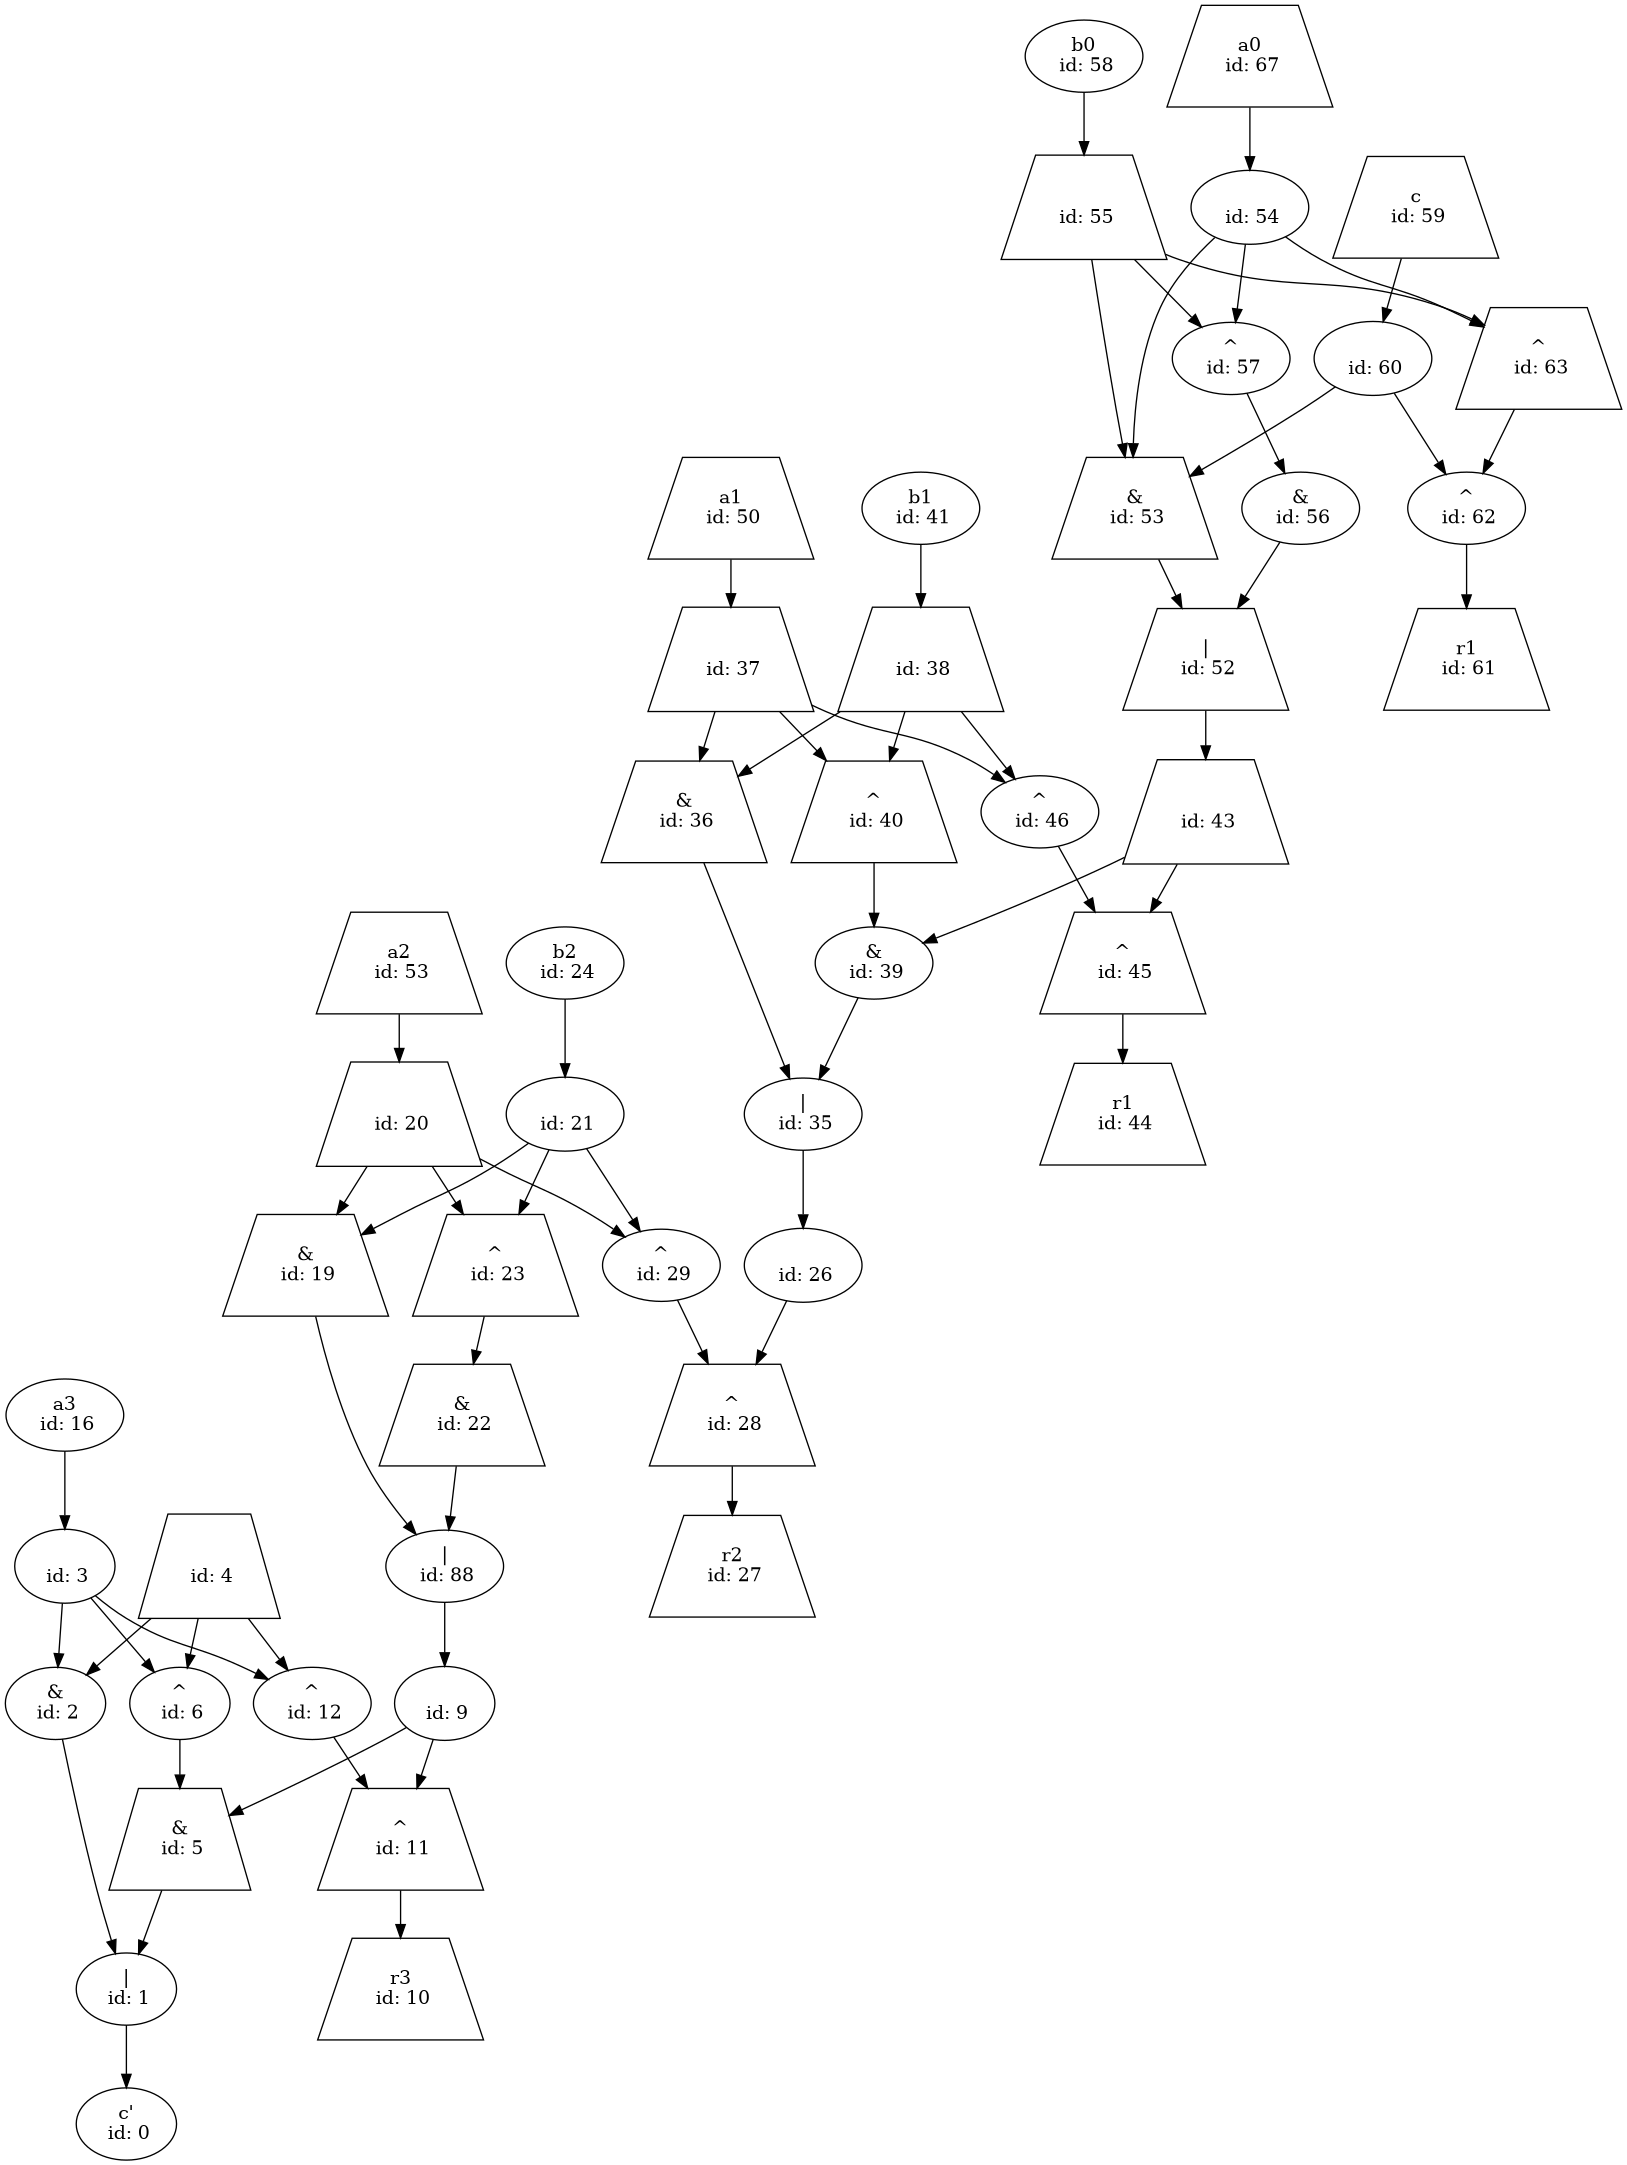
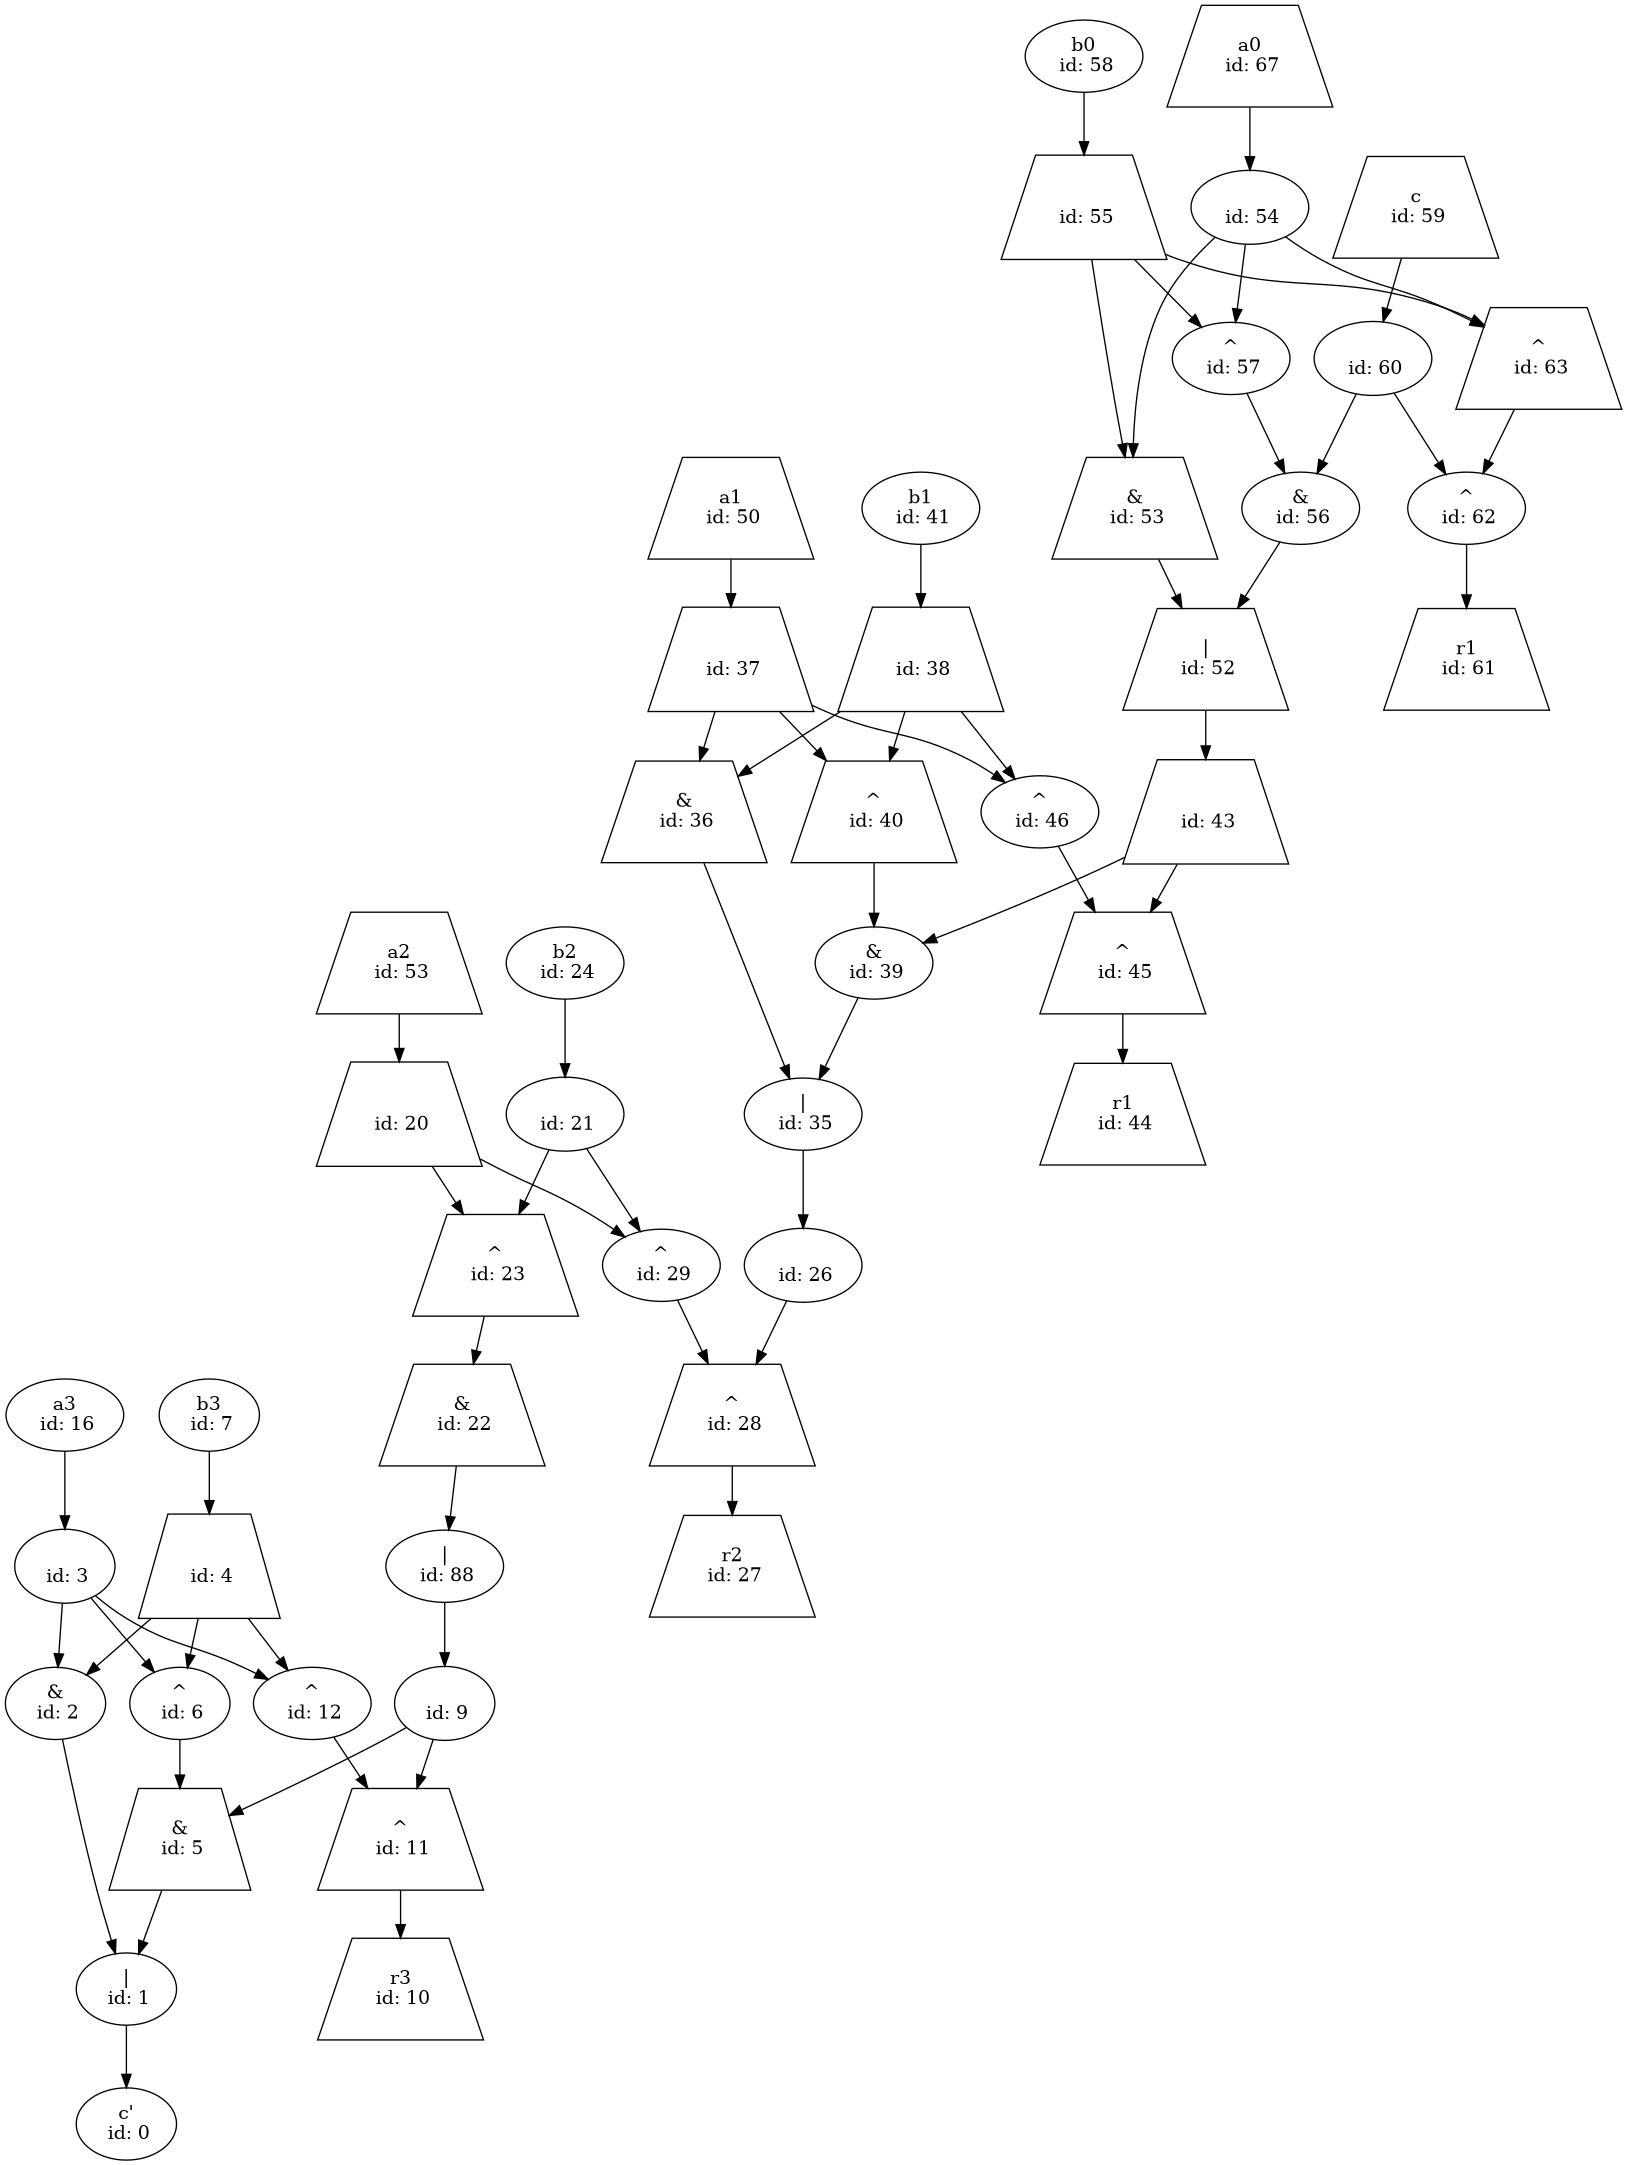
  digraph {
    node [shape=trapezium]
    n1 [label="c'\n id: 0" shape=ellipse]
    n2 [label="|\n id: 1" shape=ellipse]
    n3 [label="&\n id: 2" shape=ellipse]
    n4 [label="\n id: 3" shape=ellipse]
    n5 [label="^\n id: 6" shape=ellipse]
    n6 [label="^\n id: 12" shape=ellipse]
    n7 [label="&\n id: 5"]
    n8 [label="^\n id: 11"]
    n9 [label="\n id: 4"]
    n10 [label="\n id: 9" shape=ellipse]
    n11 [label="r3\n id: 10"]
    n12 [label="a3\n id: 16" shape=ellipse]
+   n13 [label="b3\n id: 7" shape=ellipse]
    n14 [label="|\n id: 88" shape=ellipse]
-   n15 [label="&\n id: 19"]
    n16 [label="\n id: 20"]
    n17 [label="^\n id: 23"]
    n18 [label="^\n id: 29" shape=ellipse]
    n19 [label="&\n id: 22"]
    n20 [label="^\n id: 28"]
    n21 [label="\n id: 21" shape=ellipse]
    n22 [label="\n id: 26" shape=ellipse]
    n23 [label="r2\n id: 27"]
    n24 [label="a2\n id: 53"]
    n25 [label="b2\n id: 24" shape=ellipse]
    n26 [label="|\n id: 35" shape=ellipse]
    n27 [label="&\n id: 36"]
    n28 [label="\n id: 37"]
    n29 [label="^\n id: 40"]
    n30 [label="^\n id: 46" shape=ellipse]
    n31 [label="&\n id: 39" shape=ellipse]
    n32 [label="^\n id: 45"]
    n33 [label="\n id: 38"]
    n34 [label="\n id: 43"]
    n35 [label="r1\n id: 44"]
    n36 [label="a1\n id: 50"]
    n37 [label="b1\n id: 41" shape=ellipse]
    n38 [label="|\n id: 52"]
    n39 [label="&\n id: 53"]
    n40 [label="\n id: 54" shape=ellipse]
    n41 [label="^\n id: 57" shape=ellipse]
    n42 [label="^\n id: 63"]
    n43 [label="&\n id: 56" shape=ellipse]
    n44 [label="^\n id: 62" shape=ellipse]
    n45 [label="\n id: 55"]
    n46 [label="\n id: 60" shape=ellipse]
    n47 [label="r1\n id: 61"]
    n48 [label="a0\n id: 67"]
    n49 [label="b0\n id: 58" shape=ellipse]
    n50 [label="c\n id: 59"]
    n2 -> n1
    n3 -> n2
    n4 -> n3
    n4 -> n5
    n4 -> n6
    n5 -> n7
    n6 -> n8
    n7 -> n2
    n8 -> n11
    n9 -> n3
    n9 -> n5
    n9 -> n6
    n10 -> n7
    n10 -> n8
    n12 -> n4
+   n13 -> n9
    n14 -> n10
-   n15 -> n14
-   n16 -> n15
    n16 -> n17
    n16 -> n18
    n17 -> n19
    n18 -> n20
    n19 -> n14
    n20 -> n23
-   n21 -> n15
    n21 -> n17
    n21 -> n18
    n22 -> n20
    n24 -> n16
    n25 -> n21
    n26 -> n22
    n27 -> n26
    n28 -> n27
    n28 -> n29
    n28 -> n30
    n29 -> n31
    n30 -> n32
    n31 -> n26
    n32 -> n35
    n33 -> n27
    n33 -> n29
    n33 -> n30
    n34 -> n31
    n34 -> n32
    n36 -> n28
    n37 -> n33
    n38 -> n34
    n39 -> n38
    n40 -> n39
    n40 -> n41
    n40 -> n42
    n41 -> n43
    n42 -> n44
    n43 -> n38
    n44 -> n47
    n45 -> n39
    n45 -> n41
    n45 -> n42
-   n46 -> n39
+   n46 -> n43
    n46 -> n44
    n48 -> n40
    n49 -> n45
    n50 -> n46
  }
